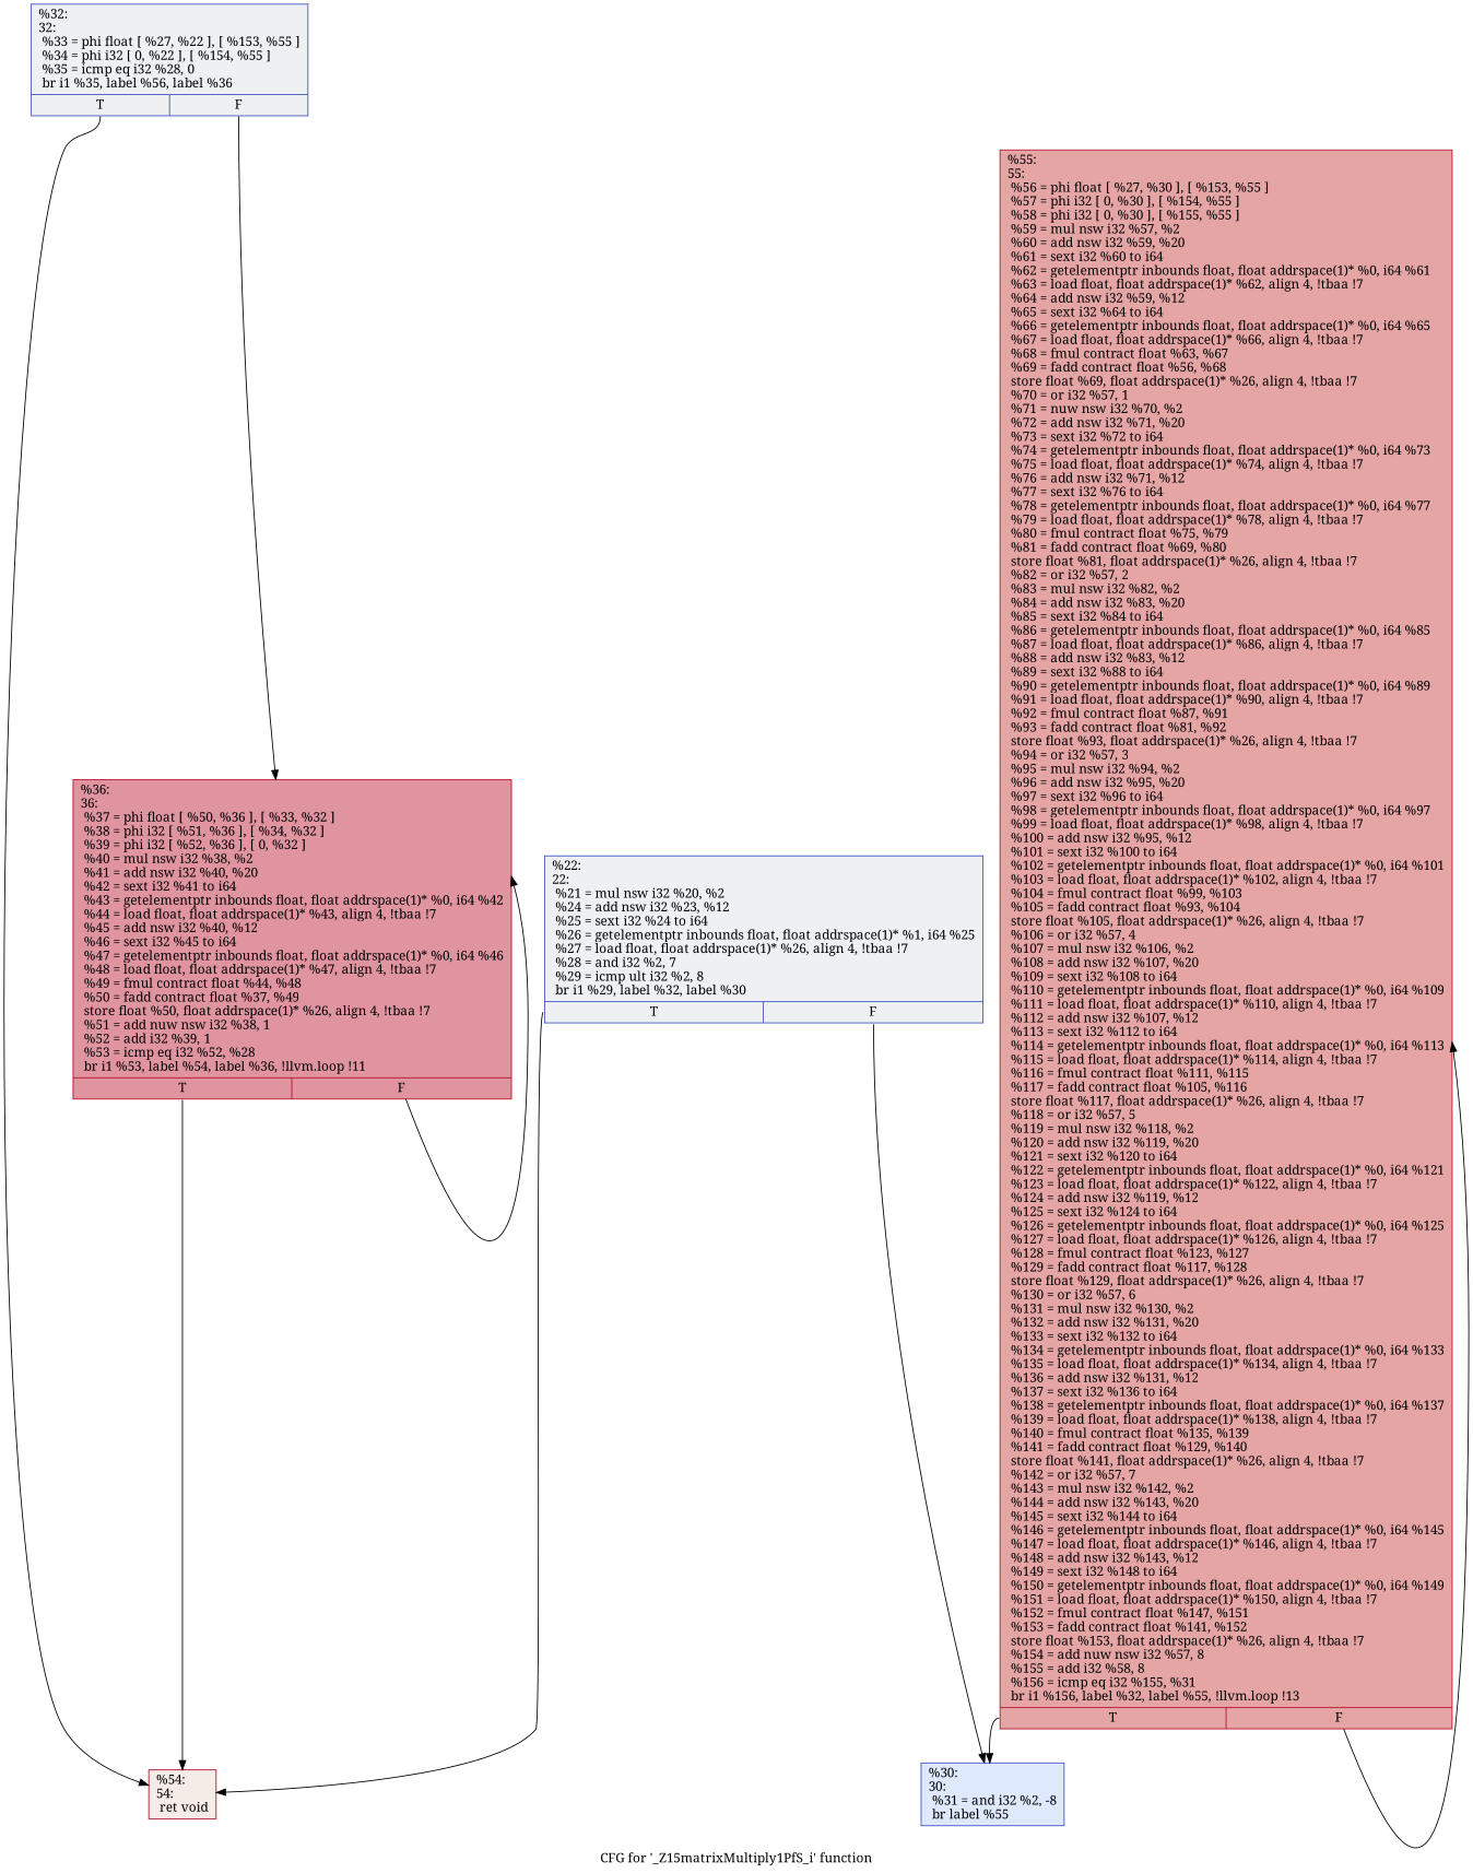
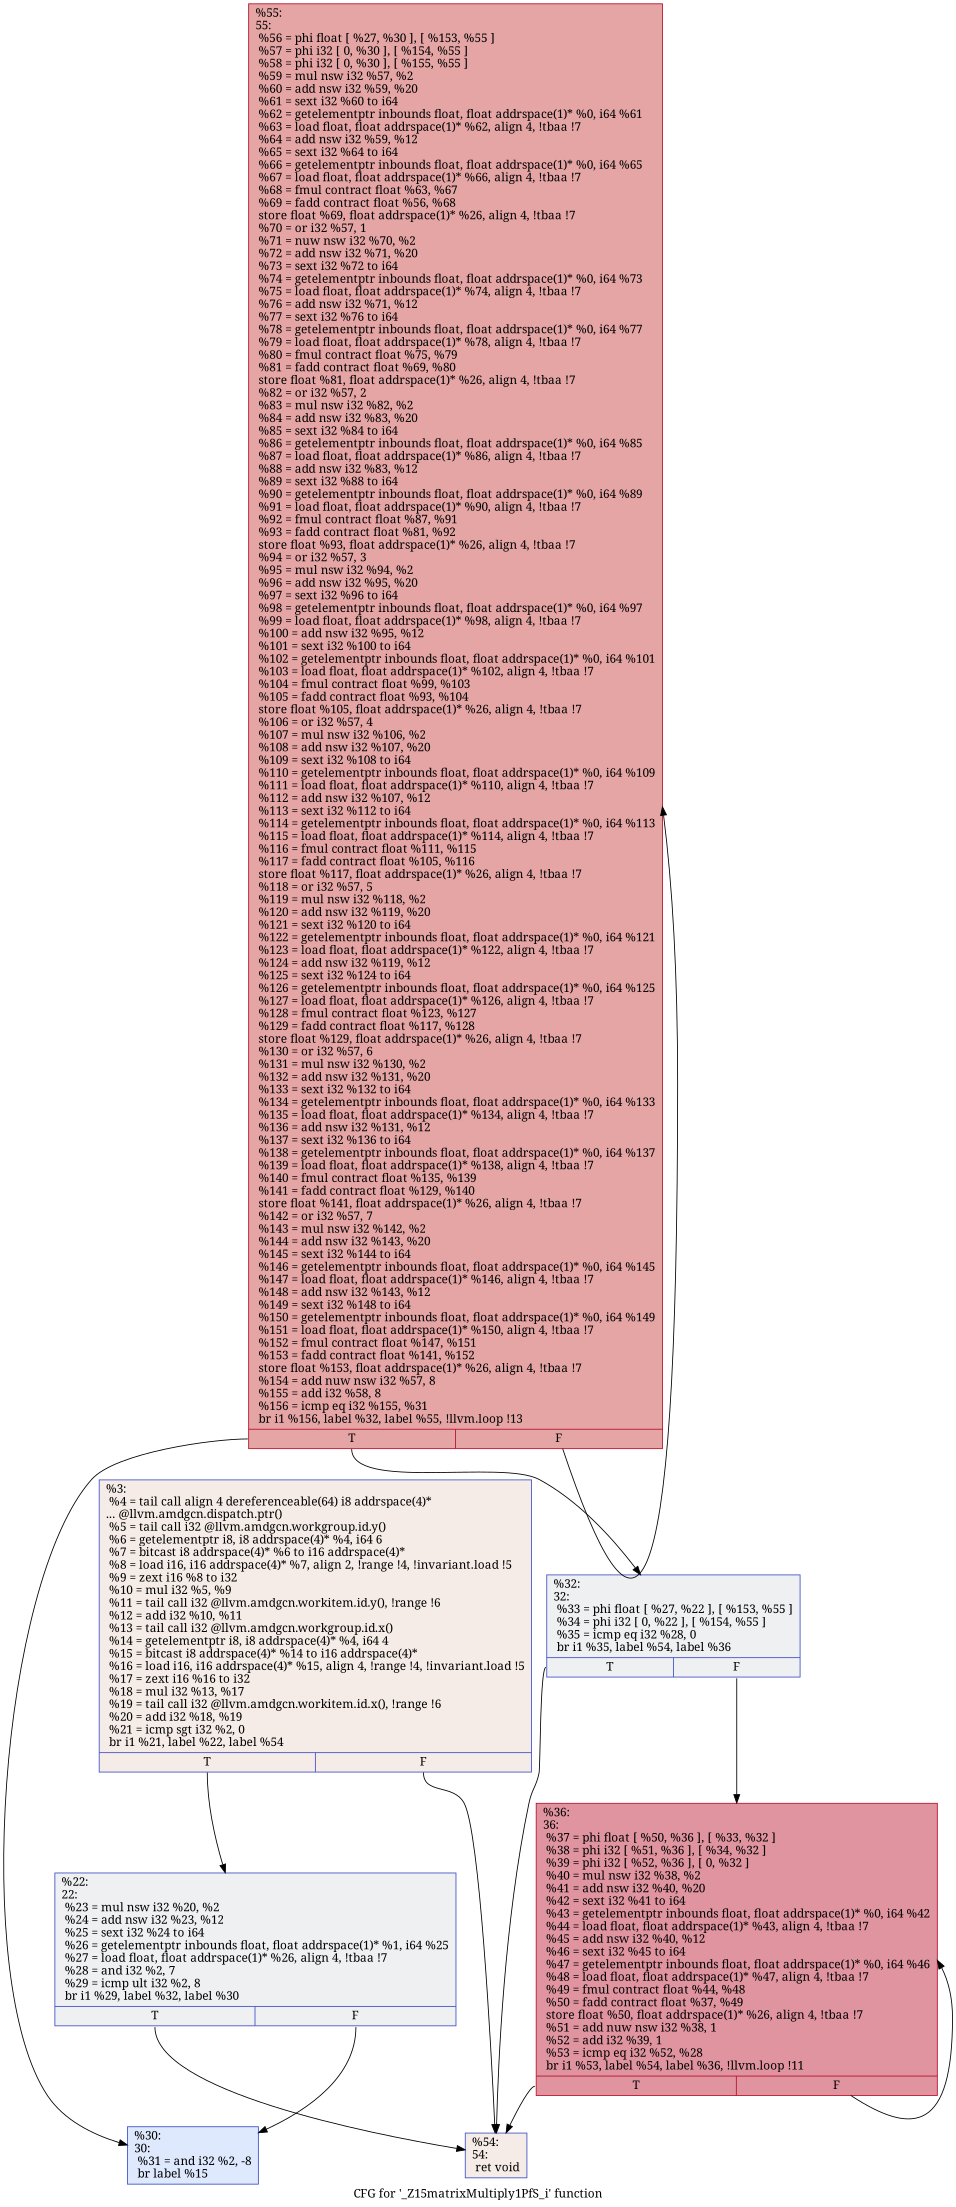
  digraph {
    fontname="Noto Serif"
    label="CFG for '_Z15matrixMultiply1PfS_i' function"
    node [color="#3d50c3ff" fillcolor="#ead5c970" fontname="Noto Serif" shape=record style=filled]
    edge [fontname="Noto Serif" tailport=s0]
-   n2 [fillcolor="#d9dce170" label="{%22:\l22:                                               \l  %21 = mul nsw i32 %20, %2\l  %24 = add nsw i32 %23, %12\l  %25 = sext i32 %24 to i64\l  %26 = getelementptr inbounds float, float addrspace(1)* %1, i64 %25\l  %27 = load float, float addrspace(1)* %26, align 4, !tbaa !7\l  %28 = and i32 %2, 7\l  %29 = icmp ult i32 %2, 8\l  br i1 %29, label %32, label %30\l|{<s0>T|<s1>F}}"]
-   n3 [color="#b70d28ff" label="{%54:\l54:                                               \l  ret void\l}"]
-   n4 [fillcolor="#b5cdfa70" label="{%30:\l30:                                               \l  %31 = and i32 %2, -8\l  br label %55\l}"]
-   n5 [fillcolor="#d9dce170" label="{%32:\l32:                                               \l  %33 = phi float [ %27, %22 ], [ %153, %55 ]\l  %34 = phi i32 [ 0, %22 ], [ %154, %55 ]\l  %35 = icmp eq i32 %28, 0\l  br i1 %35, label %56, label %36\l|{<s0>T|<s1>F}}"]
+   n1 [label="{%3:\l  %4 = tail call align 4 dereferenceable(64) i8 addrspace(4)*\l... @llvm.amdgcn.dispatch.ptr()\l  %5 = tail call i32 @llvm.amdgcn.workgroup.id.y()\l  %6 = getelementptr i8, i8 addrspace(4)* %4, i64 6\l  %7 = bitcast i8 addrspace(4)* %6 to i16 addrspace(4)*\l  %8 = load i16, i16 addrspace(4)* %7, align 2, !range !4, !invariant.load !5\l  %9 = zext i16 %8 to i32\l  %10 = mul i32 %5, %9\l  %11 = tail call i32 @llvm.amdgcn.workitem.id.y(), !range !6\l  %12 = add i32 %10, %11\l  %13 = tail call i32 @llvm.amdgcn.workgroup.id.x()\l  %14 = getelementptr i8, i8 addrspace(4)* %4, i64 4\l  %15 = bitcast i8 addrspace(4)* %14 to i16 addrspace(4)*\l  %16 = load i16, i16 addrspace(4)* %15, align 4, !range !4, !invariant.load !5\l  %17 = zext i16 %16 to i32\l  %18 = mul i32 %13, %17\l  %19 = tail call i32 @llvm.amdgcn.workitem.id.x(), !range !6\l  %20 = add i32 %18, %19\l  %21 = icmp sgt i32 %2, 0\l  br i1 %21, label %22, label %54\l|{<s0>T|<s1>F}}"]
+   n2 [fillcolor="#d9dce170" label="{%22:\l22:                                               \l  %23 = mul nsw i32 %20, %2\l  %24 = add nsw i32 %23, %12\l  %25 = sext i32 %24 to i64\l  %26 = getelementptr inbounds float, float addrspace(1)* %1, i64 %25\l  %27 = load float, float addrspace(1)* %26, align 4, !tbaa !7\l  %28 = and i32 %2, 7\l  %29 = icmp ult i32 %2, 8\l  br i1 %29, label %32, label %30\l|{<s0>T|<s1>F}}"]
+   n3 [label="{%54:\l54:                                               \l  ret void\l}"]
+   n4 [fillcolor="#b5cdfa70" label="{%30:\l30:                                               \l  %31 = and i32 %2, -8\l  br label %15\l}"]
+   n5 [fillcolor="#d9dce170" label="{%32:\l32:                                               \l  %33 = phi float [ %27, %22 ], [ %153, %55 ]\l  %34 = phi i32 [ 0, %22 ], [ %154, %55 ]\l  %35 = icmp eq i32 %28, 0\l  br i1 %35, label %54, label %36\l|{<s0>T|<s1>F}}"]
    n6 [color="#b70d28ff" fillcolor="#b70d2870" label="{%36:\l36:                                               \l  %37 = phi float [ %50, %36 ], [ %33, %32 ]\l  %38 = phi i32 [ %51, %36 ], [ %34, %32 ]\l  %39 = phi i32 [ %52, %36 ], [ 0, %32 ]\l  %40 = mul nsw i32 %38, %2\l  %41 = add nsw i32 %40, %20\l  %42 = sext i32 %41 to i64\l  %43 = getelementptr inbounds float, float addrspace(1)* %0, i64 %42\l  %44 = load float, float addrspace(1)* %43, align 4, !tbaa !7\l  %45 = add nsw i32 %40, %12\l  %46 = sext i32 %45 to i64\l  %47 = getelementptr inbounds float, float addrspace(1)* %0, i64 %46\l  %48 = load float, float addrspace(1)* %47, align 4, !tbaa !7\l  %49 = fmul contract float %44, %48\l  %50 = fadd contract float %37, %49\l  store float %50, float addrspace(1)* %26, align 4, !tbaa !7\l  %51 = add nuw nsw i32 %38, 1\l  %52 = add i32 %39, 1\l  %53 = icmp eq i32 %52, %28\l  br i1 %53, label %54, label %36, !llvm.loop !11\l|{<s0>T|<s1>F}}"]
    n7 [color="#b70d28ff" fillcolor="#c5333470" label="{%55:\l55:                                               \l  %56 = phi float [ %27, %30 ], [ %153, %55 ]\l  %57 = phi i32 [ 0, %30 ], [ %154, %55 ]\l  %58 = phi i32 [ 0, %30 ], [ %155, %55 ]\l  %59 = mul nsw i32 %57, %2\l  %60 = add nsw i32 %59, %20\l  %61 = sext i32 %60 to i64\l  %62 = getelementptr inbounds float, float addrspace(1)* %0, i64 %61\l  %63 = load float, float addrspace(1)* %62, align 4, !tbaa !7\l  %64 = add nsw i32 %59, %12\l  %65 = sext i32 %64 to i64\l  %66 = getelementptr inbounds float, float addrspace(1)* %0, i64 %65\l  %67 = load float, float addrspace(1)* %66, align 4, !tbaa !7\l  %68 = fmul contract float %63, %67\l  %69 = fadd contract float %56, %68\l  store float %69, float addrspace(1)* %26, align 4, !tbaa !7\l  %70 = or i32 %57, 1\l  %71 = nuw nsw i32 %70, %2\l  %72 = add nsw i32 %71, %20\l  %73 = sext i32 %72 to i64\l  %74 = getelementptr inbounds float, float addrspace(1)* %0, i64 %73\l  %75 = load float, float addrspace(1)* %74, align 4, !tbaa !7\l  %76 = add nsw i32 %71, %12\l  %77 = sext i32 %76 to i64\l  %78 = getelementptr inbounds float, float addrspace(1)* %0, i64 %77\l  %79 = load float, float addrspace(1)* %78, align 4, !tbaa !7\l  %80 = fmul contract float %75, %79\l  %81 = fadd contract float %69, %80\l  store float %81, float addrspace(1)* %26, align 4, !tbaa !7\l  %82 = or i32 %57, 2\l  %83 = mul nsw i32 %82, %2\l  %84 = add nsw i32 %83, %20\l  %85 = sext i32 %84 to i64\l  %86 = getelementptr inbounds float, float addrspace(1)* %0, i64 %85\l  %87 = load float, float addrspace(1)* %86, align 4, !tbaa !7\l  %88 = add nsw i32 %83, %12\l  %89 = sext i32 %88 to i64\l  %90 = getelementptr inbounds float, float addrspace(1)* %0, i64 %89\l  %91 = load float, float addrspace(1)* %90, align 4, !tbaa !7\l  %92 = fmul contract float %87, %91\l  %93 = fadd contract float %81, %92\l  store float %93, float addrspace(1)* %26, align 4, !tbaa !7\l  %94 = or i32 %57, 3\l  %95 = mul nsw i32 %94, %2\l  %96 = add nsw i32 %95, %20\l  %97 = sext i32 %96 to i64\l  %98 = getelementptr inbounds float, float addrspace(1)* %0, i64 %97\l  %99 = load float, float addrspace(1)* %98, align 4, !tbaa !7\l  %100 = add nsw i32 %95, %12\l  %101 = sext i32 %100 to i64\l  %102 = getelementptr inbounds float, float addrspace(1)* %0, i64 %101\l  %103 = load float, float addrspace(1)* %102, align 4, !tbaa !7\l  %104 = fmul contract float %99, %103\l  %105 = fadd contract float %93, %104\l  store float %105, float addrspace(1)* %26, align 4, !tbaa !7\l  %106 = or i32 %57, 4\l  %107 = mul nsw i32 %106, %2\l  %108 = add nsw i32 %107, %20\l  %109 = sext i32 %108 to i64\l  %110 = getelementptr inbounds float, float addrspace(1)* %0, i64 %109\l  %111 = load float, float addrspace(1)* %110, align 4, !tbaa !7\l  %112 = add nsw i32 %107, %12\l  %113 = sext i32 %112 to i64\l  %114 = getelementptr inbounds float, float addrspace(1)* %0, i64 %113\l  %115 = load float, float addrspace(1)* %114, align 4, !tbaa !7\l  %116 = fmul contract float %111, %115\l  %117 = fadd contract float %105, %116\l  store float %117, float addrspace(1)* %26, align 4, !tbaa !7\l  %118 = or i32 %57, 5\l  %119 = mul nsw i32 %118, %2\l  %120 = add nsw i32 %119, %20\l  %121 = sext i32 %120 to i64\l  %122 = getelementptr inbounds float, float addrspace(1)* %0, i64 %121\l  %123 = load float, float addrspace(1)* %122, align 4, !tbaa !7\l  %124 = add nsw i32 %119, %12\l  %125 = sext i32 %124 to i64\l  %126 = getelementptr inbounds float, float addrspace(1)* %0, i64 %125\l  %127 = load float, float addrspace(1)* %126, align 4, !tbaa !7\l  %128 = fmul contract float %123, %127\l  %129 = fadd contract float %117, %128\l  store float %129, float addrspace(1)* %26, align 4, !tbaa !7\l  %130 = or i32 %57, 6\l  %131 = mul nsw i32 %130, %2\l  %132 = add nsw i32 %131, %20\l  %133 = sext i32 %132 to i64\l  %134 = getelementptr inbounds float, float addrspace(1)* %0, i64 %133\l  %135 = load float, float addrspace(1)* %134, align 4, !tbaa !7\l  %136 = add nsw i32 %131, %12\l  %137 = sext i32 %136 to i64\l  %138 = getelementptr inbounds float, float addrspace(1)* %0, i64 %137\l  %139 = load float, float addrspace(1)* %138, align 4, !tbaa !7\l  %140 = fmul contract float %135, %139\l  %141 = fadd contract float %129, %140\l  store float %141, float addrspace(1)* %26, align 4, !tbaa !7\l  %142 = or i32 %57, 7\l  %143 = mul nsw i32 %142, %2\l  %144 = add nsw i32 %143, %20\l  %145 = sext i32 %144 to i64\l  %146 = getelementptr inbounds float, float addrspace(1)* %0, i64 %145\l  %147 = load float, float addrspace(1)* %146, align 4, !tbaa !7\l  %148 = add nsw i32 %143, %12\l  %149 = sext i32 %148 to i64\l  %150 = getelementptr inbounds float, float addrspace(1)* %0, i64 %149\l  %151 = load float, float addrspace(1)* %150, align 4, !tbaa !7\l  %152 = fmul contract float %147, %151\l  %153 = fadd contract float %141, %152\l  store float %153, float addrspace(1)* %26, align 4, !tbaa !7\l  %154 = add nuw nsw i32 %57, 8\l  %155 = add i32 %58, 8\l  %156 = icmp eq i32 %155, %31\l  br i1 %156, label %32, label %55, !llvm.loop !13\l|{<s0>T|<s1>F}}"]
+   n1 -> n2
+   n1 -> n3 [tailport=s1]
    n2 -> n3
    n2 -> n4 [tailport=s1]
    n5 -> n3
    n5 -> n6 [tailport=s1]
    n6 -> n3
    n6 -> n6 [tailport=s1]
    n7 -> n4
+   n7 -> n5
    n7 -> n7 [tailport=s1]
  }
